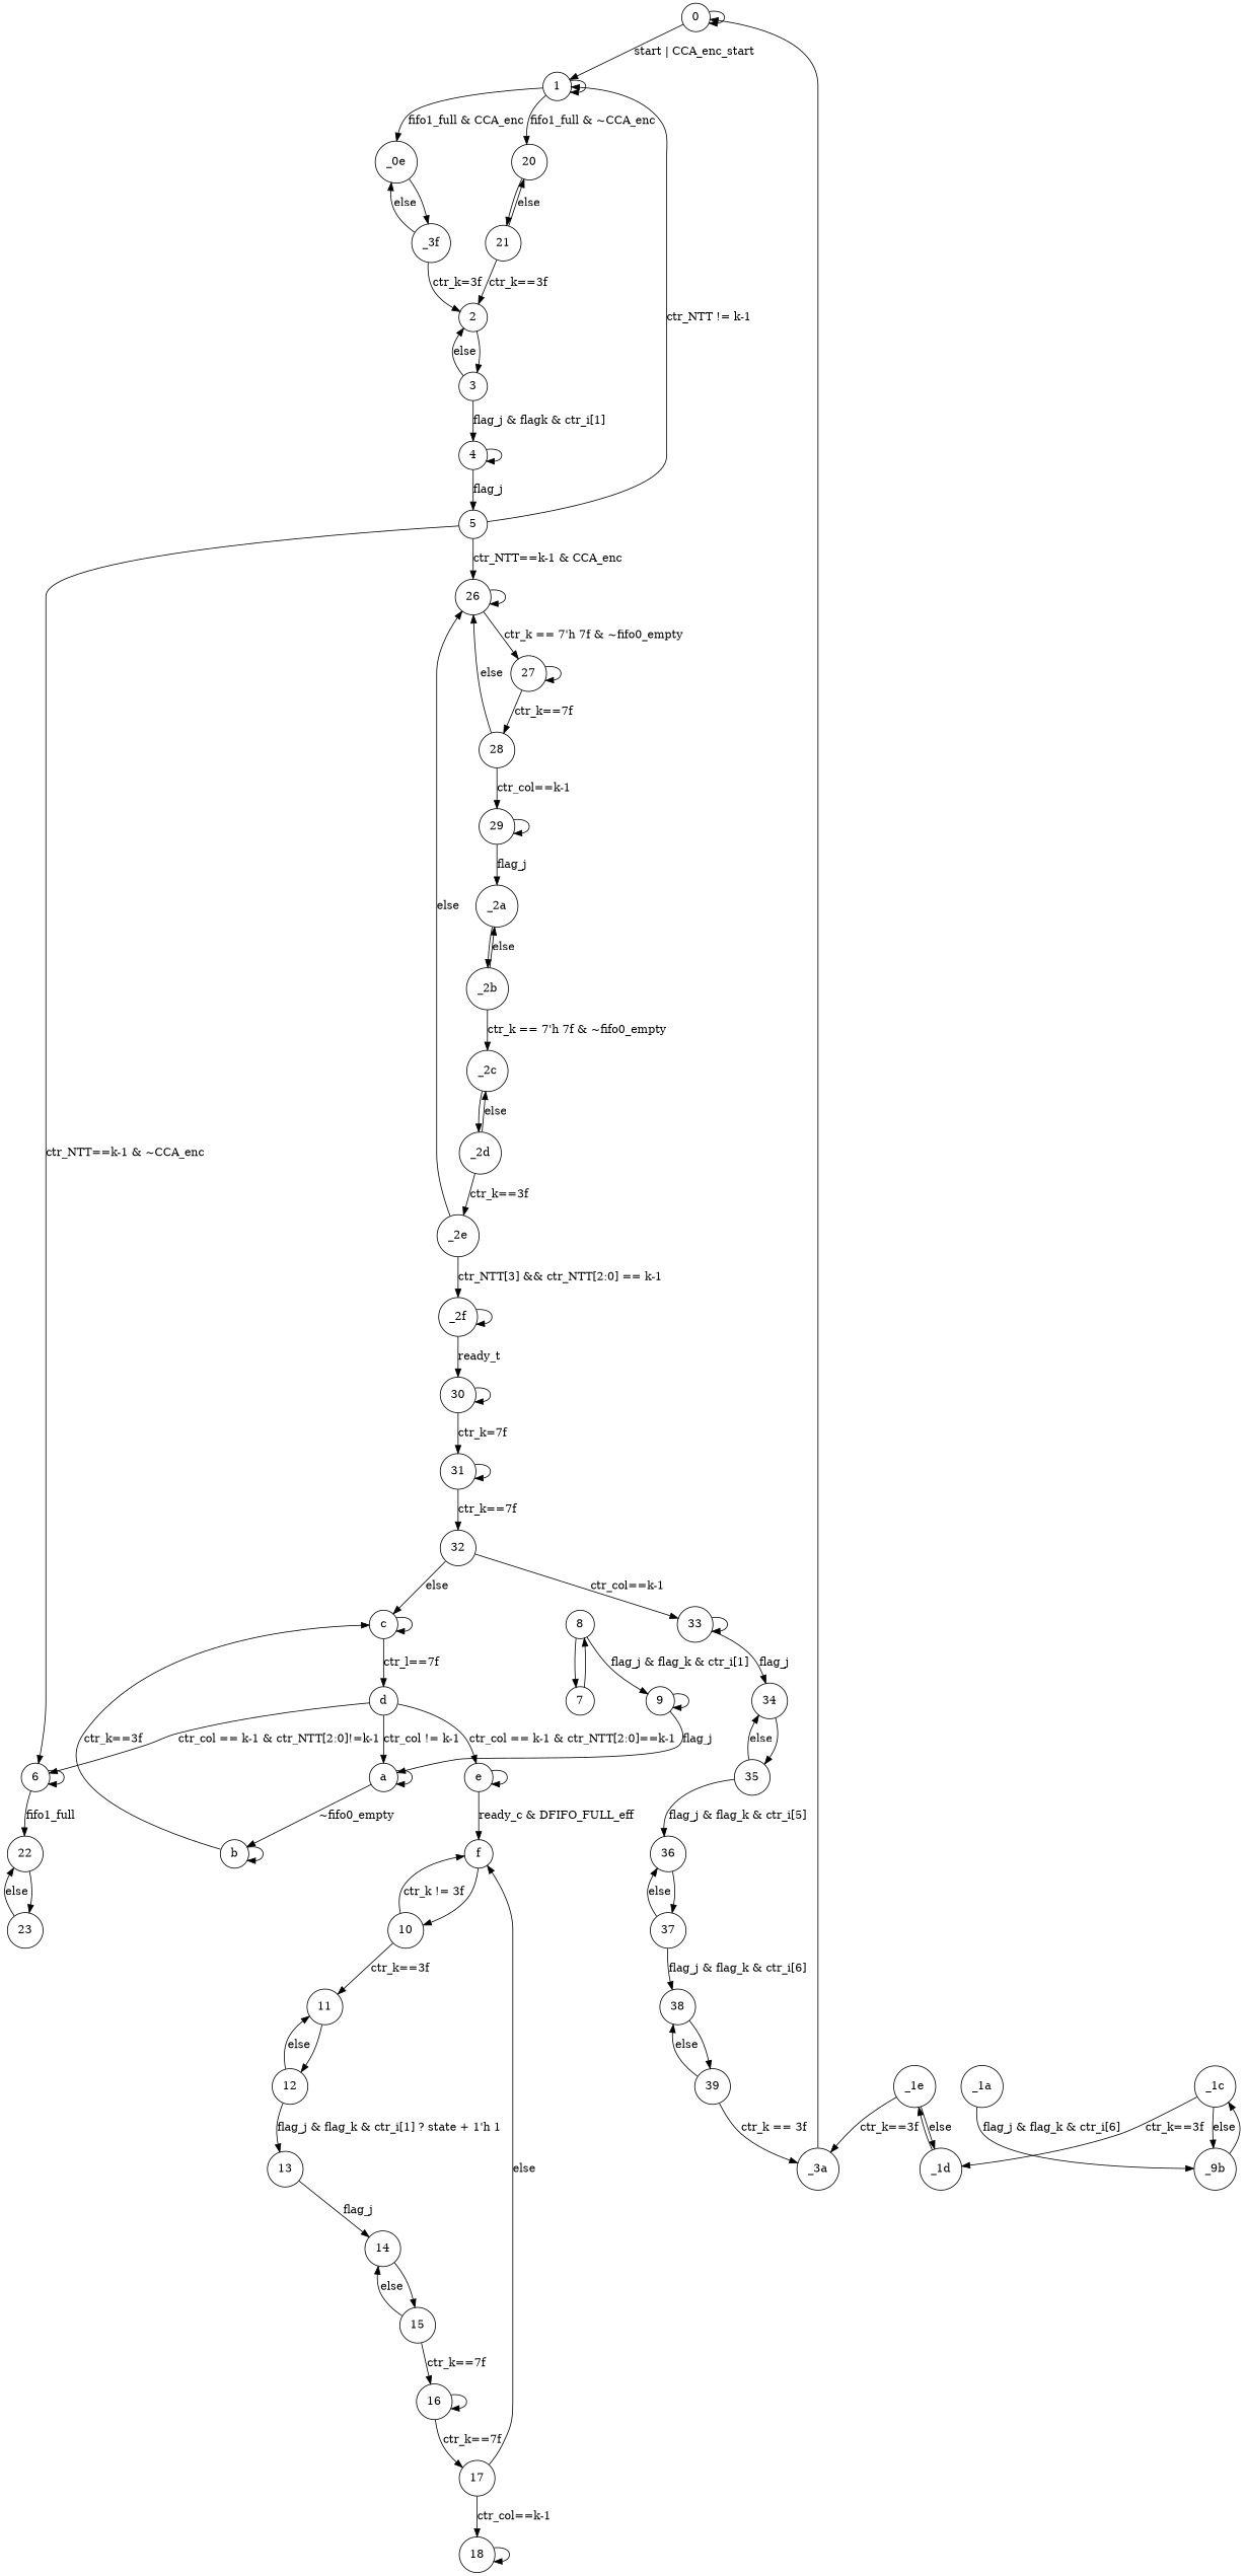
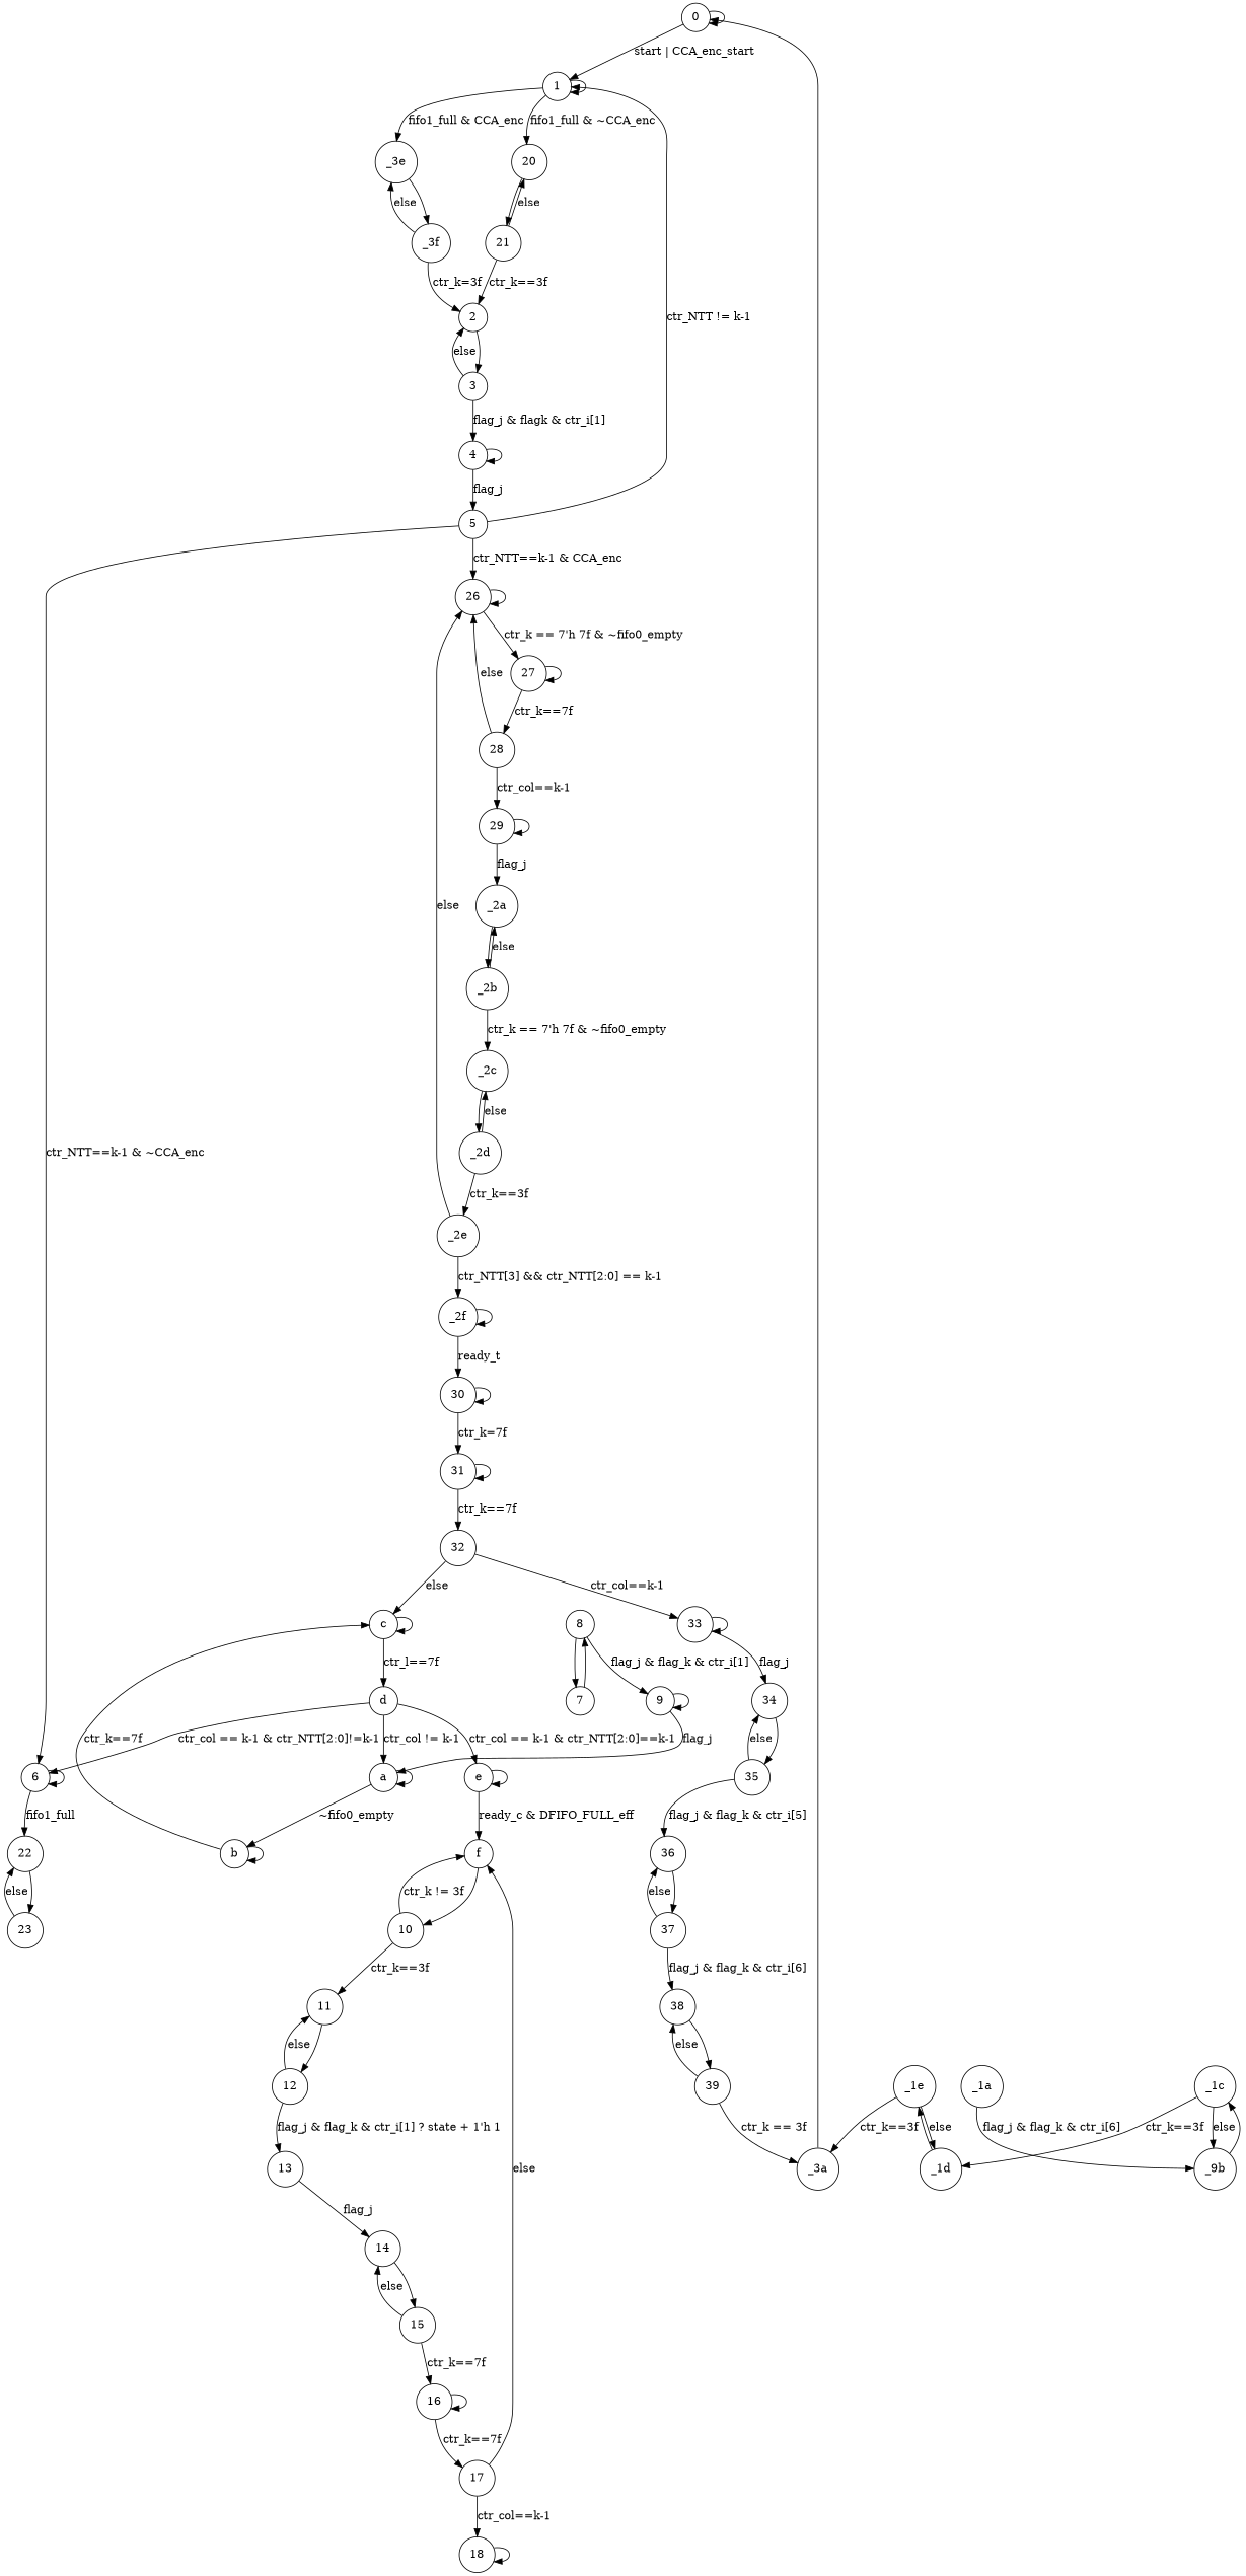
  digraph {
    node [shape=circle]
    0
    1
-   _3e [label=_0e]
+   _3e
    20
    _3f
    21
    2
    3
    4
    5
    26
    6
    27
    22
    28
    23
    7
    8
    9
    a
    b
    c
    d
    e
    f
    10
    11
    12
    13
    14
    15
    16
    17
    18
    n35 [label=_9b]
    _1a
    _1c
    _1d
    _1e
    _3a
    29
    _2a
    _2b
    _2c
    _2d
    _2e
    _2f
    30
    31
    32
    33
    34
    35
    36
    37
    38
    39
    0 -> 0
    0 -> 1 [label="start | CCA_enc_start"]
    1 -> 1
    1 -> _3e [label="fifo1_full & CCA_enc"]
    1 -> 20 [label="fifo1_full & ~CCA_enc"]
    _3e -> _3f
    20 -> 21
    _3f -> _3e [label=else]
    _3f -> 2 [label="ctr_k=3f"]
    21 -> 20 [label=else]
    21 -> 2 [label="ctr_k==3f"]
    2 -> 3
    3 -> 2 [label=else]
    3 -> 4 [label="flag_j & flagk & ctr_i[1]"]
    4 -> 4
    4 -> 5 [label=flag_j]
    5 -> 1 [label="ctr_NTT != k-1"]
    5 -> 26 [label="ctr_NTT==k-1 & CCA_enc"]
    5 -> 6 [label="ctr_NTT==k-1 & ~CCA_enc"]
    26 -> 26
    26 -> 27 [label="ctr_k == 7'h 7f & ~fifo0_empty"]
    6 -> 6
    6 -> 22 [label=fifo1_full]
    27 -> 27
    27 -> 28 [label="ctr_k==7f"]
    22 -> 23
    28 -> 26 [label=else]
    28 -> 29 [label="ctr_col==k-1"]
    23 -> 22 [label=else]
    7 -> 8
    8 -> 7
    8 -> 9 [label="flag_j & flag_k & ctr_i[1]"]
    9 -> 9
    9 -> a [label=flag_j]
    a -> a
    a -> b [label="~fifo0_empty"]
    b -> b
-   b -> c [label="ctr_k==3f"]
+   b -> c [label="ctr_k==7f"]
    c -> c
    c -> d [label="ctr_l==7f"]
    d -> 6 [label="ctr_col == k-1 & ctr_NTT[2:0]!=k-1"]
    d -> a [label="ctr_col != k-1"]
    d -> e [label="ctr_col == k-1 & ctr_NTT[2:0]==k-1"]
    e -> e
    e -> f [label="ready_c & DFIFO_FULL_eff"]
    f -> 10
    10 -> f [label="ctr_k != 3f"]
    10 -> 11 [label="ctr_k==3f"]
    11 -> 12
    12 -> 11 [label=else]
    12 -> 13 [label="flag_j & flag_k & ctr_i[1] ? state + 1'h 1"]
    13 -> 14 [label=flag_j]
    14 -> 15
    15 -> 14 [label=else]
    15 -> 16 [label="ctr_k==7f"]
    16 -> 16
    16 -> 17 [label="ctr_k==7f"]
    17 -> f [label=else]
    17 -> 18 [label="ctr_col==k-1"]
    18 -> 18
    n35 -> _1c
    _1a -> n35 [label="flag_j & flag_k & ctr_i[6]"]
    _1c -> n35 [label=else]
    _1c -> _1d [label="ctr_k==3f"]
    _1d -> _1e
    _1e -> _1d [label=else]
    _1e -> _3a [label="ctr_k==3f"]
    _3a -> 0
    29 -> 29
    29 -> _2a [label=flag_j]
    _2a -> _2b
    _2b -> _2a [label=else]
    _2b -> _2c [label="ctr_k == 7'h 7f & ~fifo0_empty"]
    _2c -> _2d
    _2d -> _2c [label=else]
    _2d -> _2e [label="ctr_k==3f"]
    _2e -> 26 [label=else]
    _2e -> _2f [label="ctr_NTT[3] && ctr_NTT[2:0] == k-1"]
    _2f -> _2f
    _2f -> 30 [label=ready_t]
    30 -> 30
    30 -> 31 [label="ctr_k=7f"]
    31 -> 31
    31 -> 32 [label="ctr_k==7f"]
    32 -> c [label=else]
    32 -> 33 [label="ctr_col==k-1"]
    33 -> 33
    33 -> 34 [label=flag_j]
    34 -> 35
    35 -> 34 [label=else]
    35 -> 36 [label="flag_j & flag_k & ctr_i[5]"]
    36 -> 37
    37 -> 36 [label=else]
    37 -> 38 [label="flag_j & flag_k & ctr_i[6]"]
    38 -> 39
    39 -> _3a [label="ctr_k == 3f"]
    39 -> 38 [label=else]
  }
